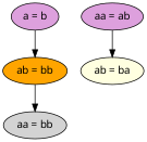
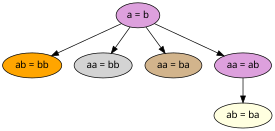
  digraph {
    fontname="Noto Sans"
    rankdir=TB
    node [fillcolor=plum fontname="Noto Sans" shape=ellipse style=filled]
    edge [fontname="Noto Sans"]
    "ab = bb" [fillcolor=orange]
    "a = b"
    "aa = bb" [fillcolor=lightgrey]
+   "aa = ba" [fillcolor=tan]
    "aa = ab"
    "ab = ba" [fillcolor=lightyellow]
    "a = b" -> "ab = bb"
-   "ab = bb" -> "aa = bb"
+   "a = b" -> "aa = bb"
+   "a = b" -> "aa = ba"
+   "a = b" -> "aa = ab"
    "aa = ab" -> "ab = ba"
  }
